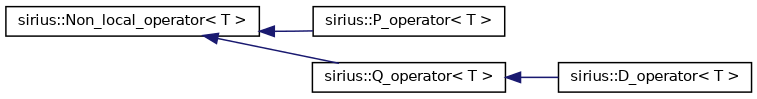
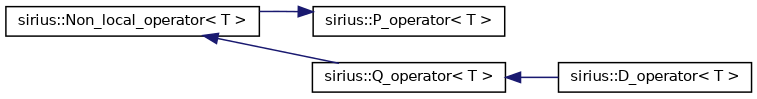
  digraph {
    rankdir=LR
    node [color=black fillcolor=white fontname=Helvetica fontsize=10 shape=record style=filled]
    edge [color=midnightblue dir=back fontname=Helvetica fontsize=10 labelfontname=Helvetica labelfontsize=10 style=solid]
    n1 [height=0.2 label="sirius::Non_local_operator\< T \>" width=0.4]
    n2 [height=0.2 label="sirius::P_operator\< T \>" width=0.4]
    n3 [height=0.2 label="sirius::Q_operator\< T \>" width=0.4]
    n4 [height=0.2 label="sirius::D_operator\< T \>" width=0.4]
-   n1 -> n2
+   n2 -> n1
    n1 -> n3
    n3 -> n4
  }
